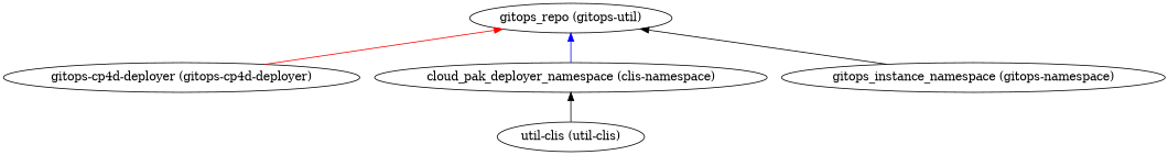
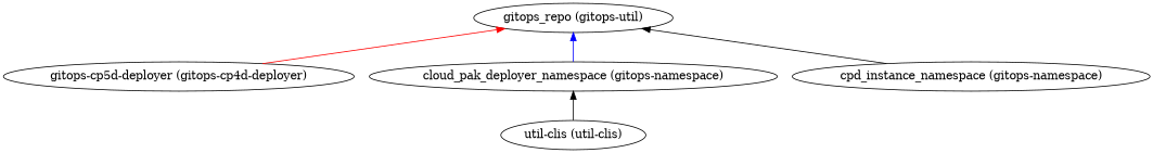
  digraph {
    rankdir=BT
    edge [color=black]
    n1 [label="gitops_repo (gitops-util)"]
-   "gitops-cp4d-deployer (gitops-cp4d-deployer)"
-   "cloud_pak_deployer_namespace (gitops-namespace)" [label="cloud_pak_deployer_namespace (clis-namespace)"]
-   "cpd_instance_namespace (gitops-namespace)" [label="gitops_instance_namespace (gitops-namespace)"]
+   "gitops-cp4d-deployer (gitops-cp4d-deployer)" [label="gitops-cp5d-deployer (gitops-cp4d-deployer)"]
+   "cloud_pak_deployer_namespace (gitops-namespace)"
+   "cpd_instance_namespace (gitops-namespace)"
    "util-clis (util-clis)"
    "gitops-cp4d-deployer (gitops-cp4d-deployer)" -> n1 [color=red]
    "cloud_pak_deployer_namespace (gitops-namespace)" -> n1 [color=blue]
    "cpd_instance_namespace (gitops-namespace)" -> n1
    "util-clis (util-clis)" -> "cloud_pak_deployer_namespace (gitops-namespace)"
  }
